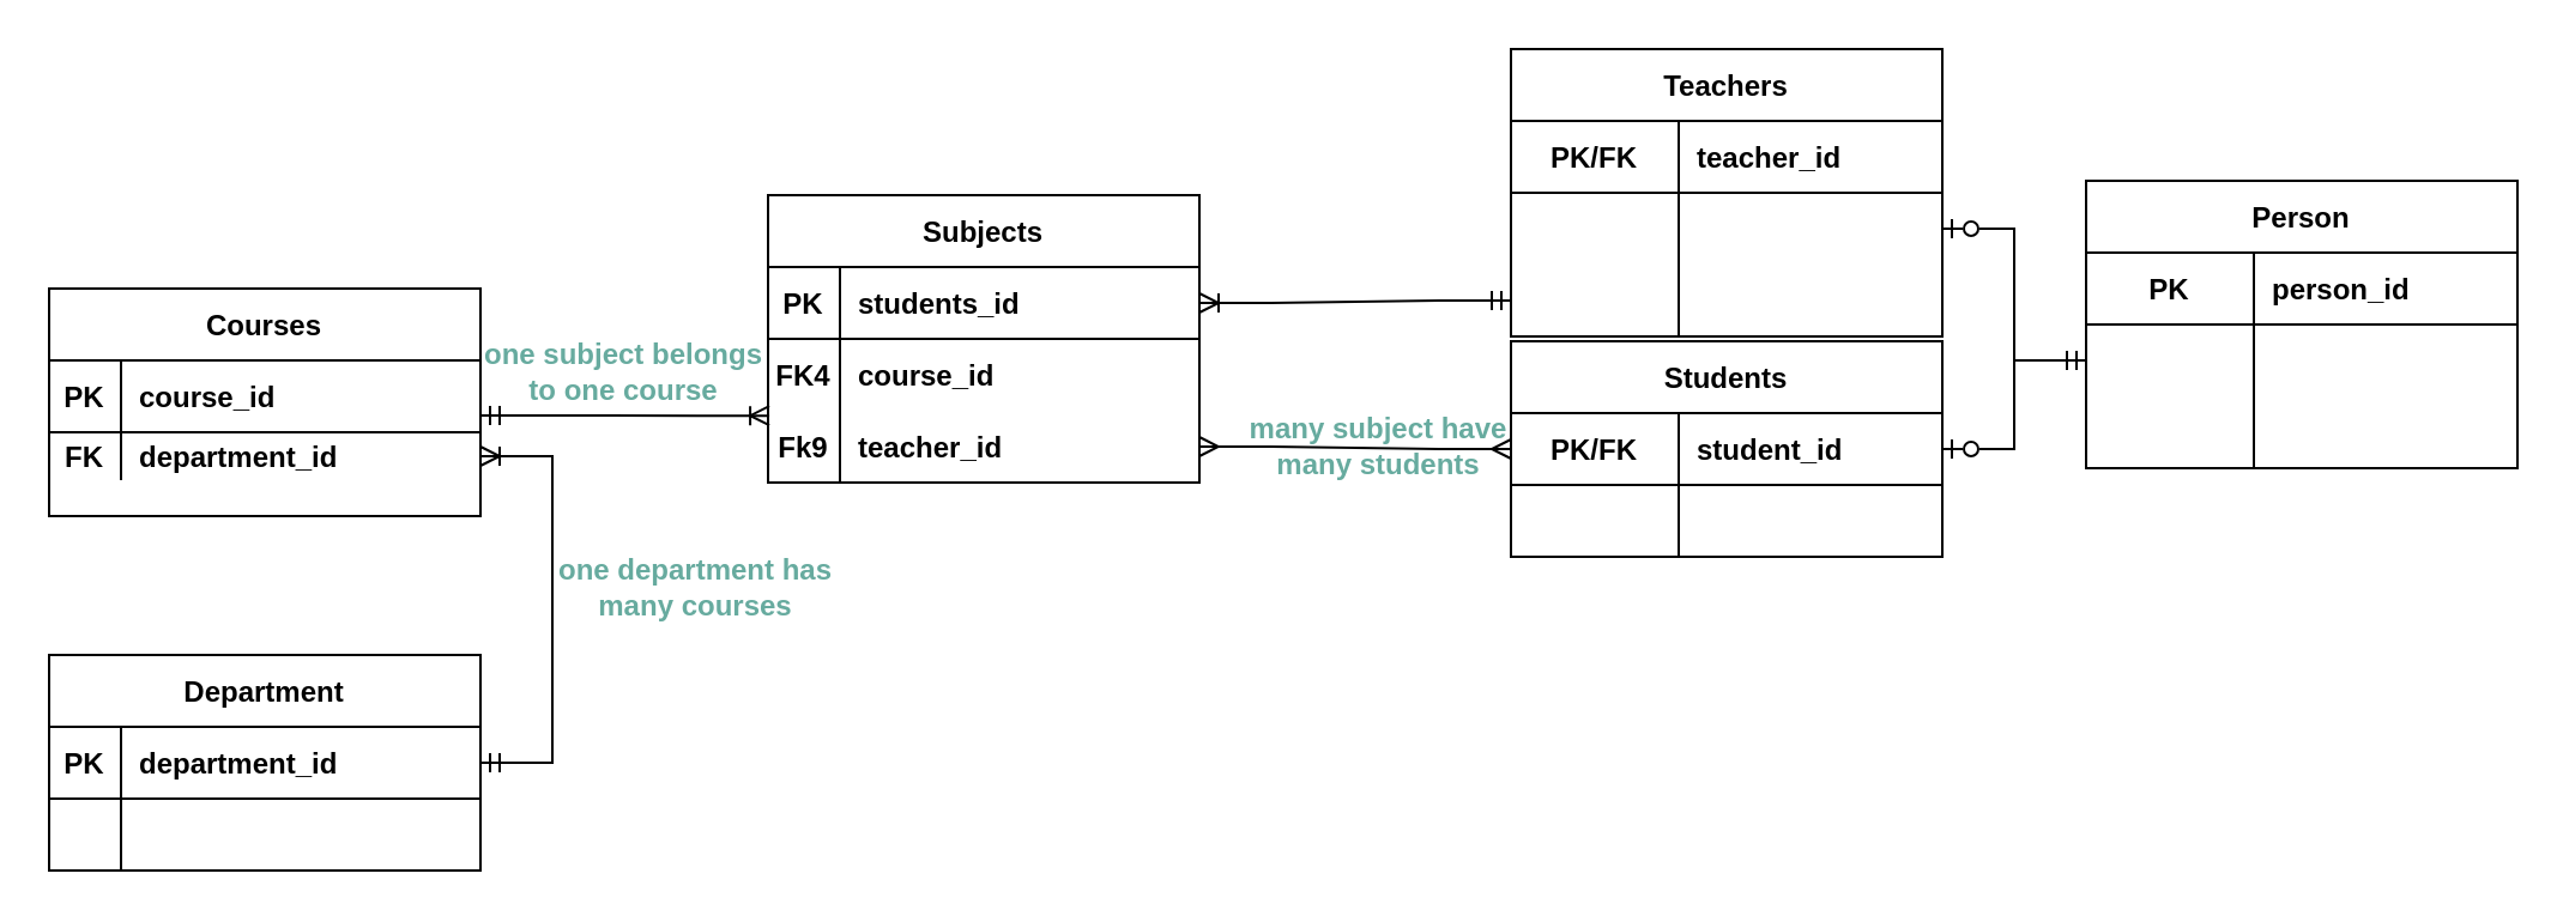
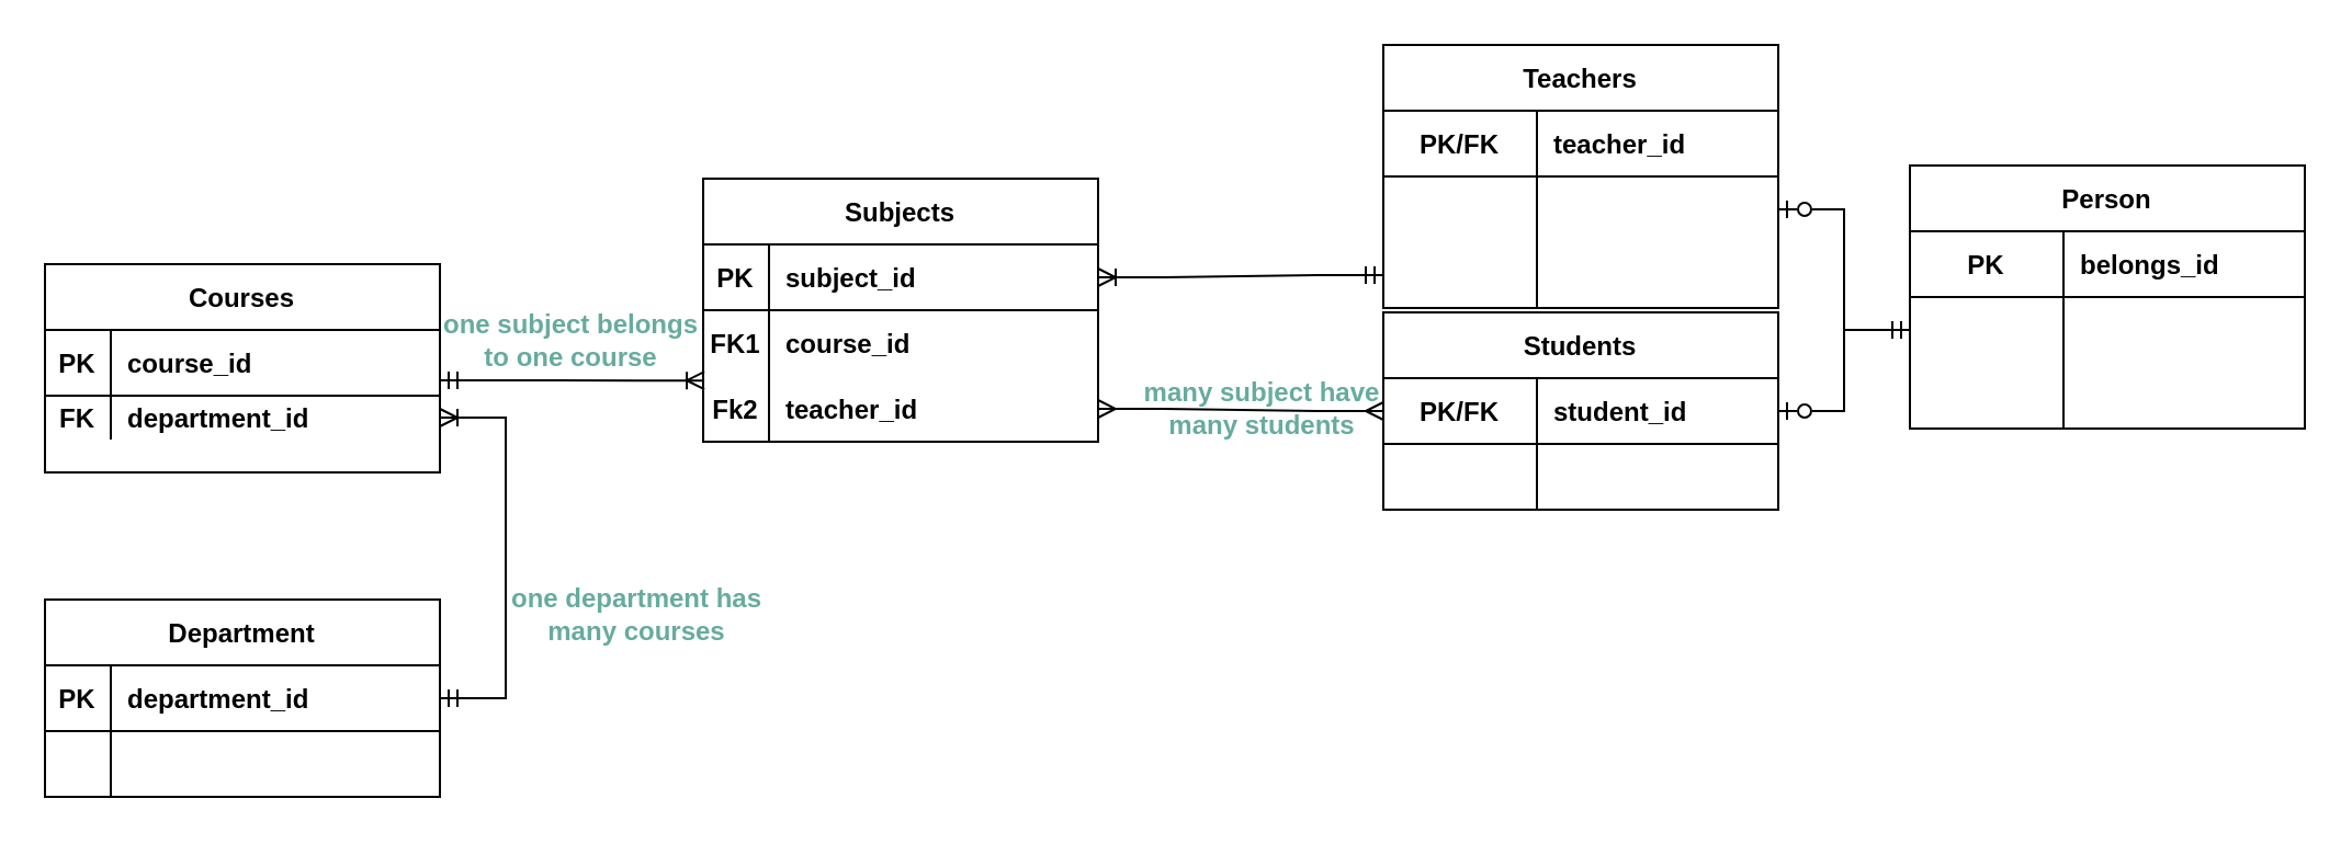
  <mxCell id="0" />
  <mxCell id="1" parent="0" />
  <mxCell id="2" value="Subjects" style="shape=table;startSize=30;container=1;collapsible=1;childLayout=tableLayout;fixedRows=1;rowLines=0;fontStyle=1;align=center;resizeLast=1;" parent="1" vertex="1"><mxGeometry x="320" y="81" width="180" height="120" as="geometry" /></mxCell>
  <mxCell id="3" value="" style="shape=tableRow;horizontal=0;startSize=0;swimlaneHead=0;swimlaneBody=0;fillColor=none;collapsible=0;dropTarget=0;points=[[0,0.5],[1,0.5]];portConstraint=eastwest;top=0;left=0;right=0;bottom=1;fontStyle=1" parent="2" vertex="1"><mxGeometry y="30" width="180" height="30" as="geometry" /></mxCell>
  <mxCell id="4" value="PK" style="shape=partialRectangle;connectable=0;fillColor=none;top=0;left=0;bottom=0;right=0;fontStyle=1;overflow=hidden;" parent="3" vertex="1"><mxGeometry width="30" height="30" as="geometry"><mxRectangle width="30" height="30" as="alternateBounds" /></mxGeometry></mxCell>
- <mxCell id="5" value="students_id" style="shape=partialRectangle;connectable=0;fillColor=none;top=0;left=0;bottom=0;right=0;align=left;spacingLeft=6;fontStyle=1;overflow=hidden;" parent="3" vertex="1"><mxGeometry x="30" width="150" height="30" as="geometry"><mxRectangle width="150" height="30" as="alternateBounds" /></mxGeometry></mxCell>
+ <mxCell id="5" value="subject_id" style="shape=partialRectangle;connectable=0;fillColor=none;top=0;left=0;bottom=0;right=0;align=left;spacingLeft=6;fontStyle=1;overflow=hidden;" parent="3" vertex="1"><mxGeometry x="30" width="150" height="30" as="geometry"><mxRectangle width="150" height="30" as="alternateBounds" /></mxGeometry></mxCell>
  <mxCell id="6" value="" style="shape=tableRow;horizontal=0;startSize=0;swimlaneHead=0;swimlaneBody=0;fillColor=none;collapsible=0;dropTarget=0;points=[[0,0.5],[1,0.5]];portConstraint=eastwest;top=0;left=0;right=0;bottom=0;fontStyle=1" parent="2" vertex="1"><mxGeometry y="60" width="180" height="30" as="geometry" /></mxCell>
- <mxCell id="7" value="FK4" style="shape=partialRectangle;connectable=0;fillColor=none;top=0;left=0;bottom=0;right=0;editable=1;overflow=hidden;fontStyle=1" parent="6" vertex="1"><mxGeometry width="30" height="30" as="geometry"><mxRectangle width="30" height="30" as="alternateBounds" /></mxGeometry></mxCell>
+ <mxCell id="7" value="FK1" style="shape=partialRectangle;connectable=0;fillColor=none;top=0;left=0;bottom=0;right=0;editable=1;overflow=hidden;fontStyle=1" parent="6" vertex="1"><mxGeometry width="30" height="30" as="geometry"><mxRectangle width="30" height="30" as="alternateBounds" /></mxGeometry></mxCell>
  <mxCell id="8" value="course_id" style="shape=partialRectangle;connectable=0;fillColor=none;top=0;left=0;bottom=0;right=0;align=left;spacingLeft=6;overflow=hidden;fontStyle=1" parent="6" vertex="1"><mxGeometry x="30" width="150" height="30" as="geometry"><mxRectangle width="150" height="30" as="alternateBounds" /></mxGeometry></mxCell>
  <mxCell id="9" value="" style="shape=tableRow;horizontal=0;startSize=0;swimlaneHead=0;swimlaneBody=0;fillColor=none;collapsible=0;dropTarget=0;points=[[0,0.5],[1,0.5]];portConstraint=eastwest;top=0;left=0;right=0;bottom=0;fontStyle=1" parent="2" vertex="1"><mxGeometry y="90" width="180" height="30" as="geometry" /></mxCell>
- <mxCell id="10" value="Fk9" style="shape=partialRectangle;connectable=0;fillColor=none;top=0;left=0;bottom=0;right=0;editable=1;overflow=hidden;fontStyle=1" parent="9" vertex="1"><mxGeometry width="30" height="30" as="geometry"><mxRectangle width="30" height="30" as="alternateBounds" /></mxGeometry></mxCell>
+ <mxCell id="10" value="Fk2" style="shape=partialRectangle;connectable=0;fillColor=none;top=0;left=0;bottom=0;right=0;editable=1;overflow=hidden;fontStyle=1" parent="9" vertex="1"><mxGeometry width="30" height="30" as="geometry"><mxRectangle width="30" height="30" as="alternateBounds" /></mxGeometry></mxCell>
  <mxCell id="11" value="teacher_id" style="shape=partialRectangle;connectable=0;fillColor=none;top=0;left=0;bottom=0;right=0;align=left;spacingLeft=6;overflow=hidden;fontStyle=1" parent="9" vertex="1"><mxGeometry x="30" width="150" height="30" as="geometry"><mxRectangle width="150" height="30" as="alternateBounds" /></mxGeometry></mxCell>
  <mxCell id="12" value="Courses" style="shape=table;startSize=30;container=1;collapsible=1;childLayout=tableLayout;fixedRows=1;rowLines=0;fontStyle=1;align=center;resizeLast=1;" parent="1" vertex="1"><mxGeometry x="20" y="120" width="180" height="95" as="geometry" /></mxCell>
  <mxCell id="13" value="" style="shape=tableRow;horizontal=0;startSize=0;swimlaneHead=0;swimlaneBody=0;fillColor=none;collapsible=0;dropTarget=0;points=[[0,0.5],[1,0.5]];portConstraint=eastwest;top=0;left=0;right=0;bottom=1;fontStyle=1" parent="12" vertex="1"><mxGeometry y="30" width="180" height="30" as="geometry" /></mxCell>
  <mxCell id="14" value="PK" style="shape=partialRectangle;connectable=0;fillColor=none;top=0;left=0;bottom=0;right=0;fontStyle=1;overflow=hidden;" parent="13" vertex="1"><mxGeometry width="30" height="30" as="geometry"><mxRectangle width="30" height="30" as="alternateBounds" /></mxGeometry></mxCell>
  <mxCell id="15" value="course_id" style="shape=partialRectangle;connectable=0;fillColor=none;top=0;left=0;bottom=0;right=0;align=left;spacingLeft=6;fontStyle=1;overflow=hidden;" parent="13" vertex="1"><mxGeometry x="30" width="150" height="30" as="geometry"><mxRectangle width="150" height="30" as="alternateBounds" /></mxGeometry></mxCell>
  <mxCell id="16" value="" style="shape=tableRow;horizontal=0;startSize=0;swimlaneHead=0;swimlaneBody=0;fillColor=none;collapsible=0;dropTarget=0;points=[[0,0.5],[1,0.5]];portConstraint=eastwest;top=0;left=0;right=0;bottom=0;fontStyle=1" parent="12" vertex="1"><mxGeometry y="60" width="180" height="20" as="geometry" /></mxCell>
  <mxCell id="17" value="FK" style="shape=partialRectangle;connectable=0;fillColor=none;top=0;left=0;bottom=0;right=0;editable=1;overflow=hidden;fontStyle=1" parent="16" vertex="1"><mxGeometry width="30" height="20" as="geometry"><mxRectangle width="30" height="20" as="alternateBounds" /></mxGeometry></mxCell>
  <mxCell id="18" value="department_id" style="shape=partialRectangle;connectable=0;fillColor=none;top=0;left=0;bottom=0;right=0;align=left;spacingLeft=6;overflow=hidden;fontStyle=1" parent="16" vertex="1"><mxGeometry x="30" width="150" height="20" as="geometry"><mxRectangle width="150" height="20" as="alternateBounds" /></mxGeometry></mxCell>
  <mxCell id="19" value="Department" style="shape=table;startSize=30;container=1;collapsible=1;childLayout=tableLayout;fixedRows=1;rowLines=0;fontStyle=1;align=center;resizeLast=1;" parent="1" vertex="1"><mxGeometry x="20" y="273" width="180" height="90" as="geometry"><mxRectangle x="-960" y="240" width="110" height="30" as="alternateBounds" /></mxGeometry></mxCell>
  <mxCell id="20" value="" style="shape=tableRow;horizontal=0;startSize=0;swimlaneHead=0;swimlaneBody=0;fillColor=none;collapsible=0;dropTarget=0;points=[[0,0.5],[1,0.5]];portConstraint=eastwest;top=0;left=0;right=0;bottom=1;fontStyle=1" parent="19" vertex="1"><mxGeometry y="30" width="180" height="30" as="geometry" /></mxCell>
  <mxCell id="21" value="PK" style="shape=partialRectangle;connectable=0;fillColor=none;top=0;left=0;bottom=0;right=0;fontStyle=1;overflow=hidden;" parent="20" vertex="1"><mxGeometry width="30" height="30" as="geometry"><mxRectangle width="30" height="30" as="alternateBounds" /></mxGeometry></mxCell>
  <mxCell id="22" value="department_id" style="shape=partialRectangle;connectable=0;fillColor=none;top=0;left=0;bottom=0;right=0;align=left;spacingLeft=6;fontStyle=1;overflow=hidden;" parent="20" vertex="1"><mxGeometry x="30" width="150" height="30" as="geometry"><mxRectangle width="150" height="30" as="alternateBounds" /></mxGeometry></mxCell>
  <mxCell id="23" value="" style="shape=tableRow;horizontal=0;startSize=0;swimlaneHead=0;swimlaneBody=0;fillColor=none;collapsible=0;dropTarget=0;points=[[0,0.5],[1,0.5]];portConstraint=eastwest;top=0;left=0;right=0;bottom=0;fontStyle=1" parent="19" vertex="1"><mxGeometry y="60" width="180" height="30" as="geometry" /></mxCell>
  <mxCell id="24" value="" style="shape=partialRectangle;connectable=0;fillColor=none;top=0;left=0;bottom=0;right=0;editable=1;overflow=hidden;fontStyle=1" parent="23" vertex="1"><mxGeometry width="30" height="30" as="geometry"><mxRectangle width="30" height="30" as="alternateBounds" /></mxGeometry></mxCell>
  <mxCell id="25" value="" style="shape=partialRectangle;connectable=0;fillColor=none;top=0;left=0;bottom=0;right=0;align=left;spacingLeft=6;overflow=hidden;fontStyle=1" parent="23" vertex="1"><mxGeometry x="30" width="150" height="30" as="geometry"><mxRectangle width="150" height="30" as="alternateBounds" /></mxGeometry></mxCell>
  <mxCell id="26" value="Teachers" style="shape=table;startSize=30;container=1;collapsible=1;childLayout=tableLayout;fixedRows=1;rowLines=0;fontStyle=1;align=center;resizeLast=1;" parent="1" vertex="1"><mxGeometry x="630" y="20" width="180" height="120" as="geometry" /></mxCell>
  <mxCell id="27" value="" style="shape=tableRow;horizontal=0;startSize=0;swimlaneHead=0;swimlaneBody=0;fillColor=none;collapsible=0;dropTarget=0;points=[[0,0.5],[1,0.5]];portConstraint=eastwest;top=0;left=0;right=0;bottom=1;fontStyle=1" parent="26" vertex="1"><mxGeometry y="30" width="180" height="30" as="geometry" /></mxCell>
  <mxCell id="28" value="PK/FK" style="shape=partialRectangle;connectable=0;fillColor=none;top=0;left=0;bottom=0;right=0;fontStyle=1;overflow=hidden;" parent="27" vertex="1"><mxGeometry width="70" height="30" as="geometry"><mxRectangle width="70" height="30" as="alternateBounds" /></mxGeometry></mxCell>
  <mxCell id="29" value="teacher_id" style="shape=partialRectangle;connectable=0;fillColor=none;top=0;left=0;bottom=0;right=0;align=left;spacingLeft=6;fontStyle=1;overflow=hidden;" parent="27" vertex="1"><mxGeometry x="70" width="110" height="30" as="geometry"><mxRectangle width="110" height="30" as="alternateBounds" /></mxGeometry></mxCell>
  <mxCell id="30" value="" style="shape=tableRow;horizontal=0;startSize=0;swimlaneHead=0;swimlaneBody=0;fillColor=none;collapsible=0;dropTarget=0;points=[[0,0.5],[1,0.5]];portConstraint=eastwest;top=0;left=0;right=0;bottom=0;fontStyle=1" parent="26" vertex="1"><mxGeometry y="60" width="180" height="30" as="geometry" /></mxCell>
  <mxCell id="31" value="" style="shape=partialRectangle;connectable=0;fillColor=none;top=0;left=0;bottom=0;right=0;editable=1;overflow=hidden;fontStyle=1" parent="30" vertex="1"><mxGeometry width="70" height="30" as="geometry"><mxRectangle width="70" height="30" as="alternateBounds" /></mxGeometry></mxCell>
  <mxCell id="32" value="" style="shape=partialRectangle;connectable=0;fillColor=none;top=0;left=0;bottom=0;right=0;align=left;spacingLeft=6;overflow=hidden;fontStyle=1" parent="30" vertex="1"><mxGeometry x="70" width="110" height="30" as="geometry"><mxRectangle width="110" height="30" as="alternateBounds" /></mxGeometry></mxCell>
  <mxCell id="33" value="" style="shape=tableRow;horizontal=0;startSize=0;swimlaneHead=0;swimlaneBody=0;fillColor=none;collapsible=0;dropTarget=0;points=[[0,0.5],[1,0.5]];portConstraint=eastwest;top=0;left=0;right=0;bottom=0;fontStyle=1" parent="26" vertex="1"><mxGeometry y="90" width="180" height="30" as="geometry" /></mxCell>
  <mxCell id="34" value="" style="shape=partialRectangle;connectable=0;fillColor=none;top=0;left=0;bottom=0;right=0;editable=1;overflow=hidden;fontStyle=1" parent="33" vertex="1"><mxGeometry width="70" height="30" as="geometry"><mxRectangle width="70" height="30" as="alternateBounds" /></mxGeometry></mxCell>
  <mxCell id="35" value="" style="shape=partialRectangle;connectable=0;fillColor=none;top=0;left=0;bottom=0;right=0;align=left;spacingLeft=6;overflow=hidden;fontStyle=1" parent="33" vertex="1"><mxGeometry x="70" width="110" height="30" as="geometry"><mxRectangle width="110" height="30" as="alternateBounds" /></mxGeometry></mxCell>
  <mxCell id="36" value="Students" style="shape=table;startSize=30;container=1;collapsible=1;childLayout=tableLayout;fixedRows=1;rowLines=0;fontStyle=1;align=center;resizeLast=1;" parent="1" vertex="1"><mxGeometry x="630" y="142" width="180" height="90" as="geometry" /></mxCell>
  <mxCell id="37" value="" style="shape=tableRow;horizontal=0;startSize=0;swimlaneHead=0;swimlaneBody=0;fillColor=none;collapsible=0;dropTarget=0;points=[[0,0.5],[1,0.5]];portConstraint=eastwest;top=0;left=0;right=0;bottom=1;fontStyle=1" parent="36" vertex="1"><mxGeometry y="30" width="180" height="30" as="geometry" /></mxCell>
  <mxCell id="38" value="PK/FK" style="shape=partialRectangle;connectable=0;fillColor=none;top=0;left=0;bottom=0;right=0;fontStyle=1;overflow=hidden;" parent="37" vertex="1"><mxGeometry width="70" height="30" as="geometry"><mxRectangle width="70" height="30" as="alternateBounds" /></mxGeometry></mxCell>
  <mxCell id="39" value="student_id" style="shape=partialRectangle;connectable=0;fillColor=none;top=0;left=0;bottom=0;right=0;align=left;spacingLeft=6;fontStyle=1;overflow=hidden;" parent="37" vertex="1"><mxGeometry x="70" width="110" height="30" as="geometry"><mxRectangle width="110" height="30" as="alternateBounds" /></mxGeometry></mxCell>
  <mxCell id="40" value="" style="shape=tableRow;horizontal=0;startSize=0;swimlaneHead=0;swimlaneBody=0;fillColor=none;collapsible=0;dropTarget=0;points=[[0,0.5],[1,0.5]];portConstraint=eastwest;top=0;left=0;right=0;bottom=0;fontStyle=1" parent="36" vertex="1"><mxGeometry y="60" width="180" height="30" as="geometry" /></mxCell>
  <mxCell id="41" value="" style="shape=partialRectangle;connectable=0;fillColor=none;top=0;left=0;bottom=0;right=0;editable=1;overflow=hidden;fontStyle=1" parent="40" vertex="1"><mxGeometry width="70" height="30" as="geometry"><mxRectangle width="70" height="30" as="alternateBounds" /></mxGeometry></mxCell>
  <mxCell id="42" value="" style="shape=partialRectangle;connectable=0;fillColor=none;top=0;left=0;bottom=0;right=0;align=left;spacingLeft=6;overflow=hidden;fontStyle=1" parent="40" vertex="1"><mxGeometry x="70" width="110" height="30" as="geometry"><mxRectangle width="110" height="30" as="alternateBounds" /></mxGeometry></mxCell>
  <mxCell id="43" value="Person" style="shape=table;startSize=30;container=1;collapsible=1;childLayout=tableLayout;fixedRows=1;rowLines=0;fontStyle=1;align=center;resizeLast=1;" parent="1" vertex="1"><mxGeometry x="870" y="75" width="180" height="120" as="geometry" /></mxCell>
  <mxCell id="44" value="" style="shape=tableRow;horizontal=0;startSize=0;swimlaneHead=0;swimlaneBody=0;fillColor=none;collapsible=0;dropTarget=0;points=[[0,0.5],[1,0.5]];portConstraint=eastwest;top=0;left=0;right=0;bottom=1;fontStyle=1" parent="43" vertex="1"><mxGeometry y="30" width="180" height="30" as="geometry" /></mxCell>
  <mxCell id="45" value="PK" style="shape=partialRectangle;connectable=0;fillColor=none;top=0;left=0;bottom=0;right=0;fontStyle=1;overflow=hidden;" parent="44" vertex="1"><mxGeometry width="70" height="30" as="geometry"><mxRectangle width="70" height="30" as="alternateBounds" /></mxGeometry></mxCell>
- <mxCell id="46" value="person_id" style="shape=partialRectangle;connectable=0;fillColor=none;top=0;left=0;bottom=0;right=0;align=left;spacingLeft=6;fontStyle=1;overflow=hidden;" parent="44" vertex="1"><mxGeometry x="70" width="110" height="30" as="geometry"><mxRectangle width="110" height="30" as="alternateBounds" /></mxGeometry></mxCell>
+ <mxCell id="46" value="belongs_id" style="shape=partialRectangle;connectable=0;fillColor=none;top=0;left=0;bottom=0;right=0;align=left;spacingLeft=6;fontStyle=1;overflow=hidden;" parent="44" vertex="1"><mxGeometry x="70" width="110" height="30" as="geometry"><mxRectangle width="110" height="30" as="alternateBounds" /></mxGeometry></mxCell>
  <mxCell id="47" value="" style="shape=tableRow;horizontal=0;startSize=0;swimlaneHead=0;swimlaneBody=0;fillColor=none;collapsible=0;dropTarget=0;points=[[0,0.5],[1,0.5]];portConstraint=eastwest;top=0;left=0;right=0;bottom=0;fontStyle=1" parent="43" vertex="1"><mxGeometry y="60" width="180" height="30" as="geometry" /></mxCell>
  <mxCell id="48" value="" style="shape=partialRectangle;connectable=0;fillColor=none;top=0;left=0;bottom=0;right=0;editable=1;overflow=hidden;fontStyle=1" parent="47" vertex="1"><mxGeometry width="70" height="30" as="geometry"><mxRectangle width="70" height="30" as="alternateBounds" /></mxGeometry></mxCell>
  <mxCell id="49" value="" style="shape=partialRectangle;connectable=0;fillColor=none;top=0;left=0;bottom=0;right=0;align=left;spacingLeft=6;overflow=hidden;fontStyle=1" parent="47" vertex="1"><mxGeometry x="70" width="110" height="30" as="geometry"><mxRectangle width="110" height="30" as="alternateBounds" /></mxGeometry></mxCell>
  <mxCell id="50" value="" style="shape=tableRow;horizontal=0;startSize=0;swimlaneHead=0;swimlaneBody=0;fillColor=none;collapsible=0;dropTarget=0;points=[[0,0.5],[1,0.5]];portConstraint=eastwest;top=0;left=0;right=0;bottom=0;fontStyle=1" parent="43" vertex="1"><mxGeometry y="90" width="180" height="30" as="geometry" /></mxCell>
  <mxCell id="51" value="" style="shape=partialRectangle;connectable=0;fillColor=none;top=0;left=0;bottom=0;right=0;editable=1;overflow=hidden;fontStyle=1" parent="50" vertex="1"><mxGeometry width="70" height="30" as="geometry"><mxRectangle width="70" height="30" as="alternateBounds" /></mxGeometry></mxCell>
  <mxCell id="52" value="" style="shape=partialRectangle;connectable=0;fillColor=none;top=0;left=0;bottom=0;right=0;align=left;spacingLeft=6;overflow=hidden;fontStyle=1" parent="50" vertex="1"><mxGeometry x="70" width="110" height="30" as="geometry"><mxRectangle width="110" height="30" as="alternateBounds" /></mxGeometry></mxCell>
  <mxCell id="53" value="" style="edgeStyle=entityRelationEdgeStyle;fontSize=12;html=1;endArrow=ERoneToMany;rounded=0;entryX=1;entryY=0.5;entryDx=0;entryDy=0;startArrow=ERmandOne;startFill=0;exitX=1;exitY=0.5;exitDx=0;exitDy=0;" parent="1" source="20" target="16" edge="1"><mxGeometry width="100" height="100" relative="1" as="geometry"><mxPoint x="230" y="303" as="sourcePoint" /><mxPoint x="-120" y="143" as="targetPoint" /></mxGeometry></mxCell>
  <mxCell id="54" value="" style="edgeStyle=entityRelationEdgeStyle;fontSize=12;html=1;endArrow=ERoneToMany;rounded=0;exitX=1;exitY=0.767;exitDx=0;exitDy=0;entryX=0.003;entryY=0.069;entryDx=0;entryDy=0;startArrow=ERmandOne;startFill=0;entryPerimeter=0;exitPerimeter=0;" parent="1" source="13" target="9" edge="1"><mxGeometry width="100" height="100" relative="1" as="geometry"><mxPoint x="150" y="225" as="sourcePoint" /><mxPoint x="150" y="425" as="targetPoint" /></mxGeometry></mxCell>
  <mxCell id="55" value="" style="edgeStyle=entityRelationEdgeStyle;fontSize=12;html=1;endArrow=ERoneToMany;rounded=0;exitX=0;exitY=0.5;exitDx=0;exitDy=0;entryX=1;entryY=0.5;entryDx=0;entryDy=0;startArrow=ERmandOne;startFill=0;" parent="1" source="33" target="3" edge="1"><mxGeometry width="100" height="100" relative="1" as="geometry"><mxPoint x="660" y="435" as="sourcePoint" /><mxPoint x="560" y="10" as="targetPoint" /></mxGeometry></mxCell>
  <mxCell id="56" value="" style="edgeStyle=entityRelationEdgeStyle;fontSize=12;html=1;endArrow=ERmandOne;endFill=0;rounded=0;exitX=1;exitY=0.5;exitDx=0;exitDy=0;startArrow=ERzeroToOne;startFill=0;entryX=0;entryY=0.5;entryDx=0;entryDy=0;" parent="1" source="30" target="47" edge="1"><mxGeometry width="100" height="100" relative="1" as="geometry"><mxPoint x="1083" y="-35.59" as="sourcePoint" /><mxPoint x="1203" y="-35.59" as="targetPoint" /></mxGeometry></mxCell>
  <mxCell id="57" value="" style="edgeStyle=entityRelationEdgeStyle;fontSize=12;html=1;endArrow=ERmandOne;endFill=0;rounded=0;exitX=1;exitY=0.5;exitDx=0;exitDy=0;startArrow=ERzeroToOne;startFill=0;entryX=0;entryY=0.5;entryDx=0;entryDy=0;" parent="1" source="37" target="47" edge="1"><mxGeometry width="100" height="100" relative="1" as="geometry"><mxPoint x="1153" y="235" as="sourcePoint" /><mxPoint x="1203" y="-35" as="targetPoint" /></mxGeometry></mxCell>
  <mxCell id="58" value="" style="edgeStyle=entityRelationEdgeStyle;fontSize=12;html=1;endArrow=ERmany;startArrow=ERmany;rounded=0;exitX=1;exitY=0.5;exitDx=0;exitDy=0;entryX=0;entryY=0.5;entryDx=0;entryDy=0;" parent="1" source="9" target="37" edge="1"><mxGeometry width="100" height="100" relative="1" as="geometry"><mxPoint x="580" y="135" as="sourcePoint" /><mxPoint x="630" y="210" as="targetPoint" /></mxGeometry></mxCell>
- <mxCell id="59" value="one department has many courses" style="text;html=1;strokeColor=none;fillColor=none;align=center;verticalAlign=middle;whiteSpace=wrap;rounded=0;fontColor=#67AB9F;fontStyle=1" parent="1" vertex="1"><mxGeometry x="230" y="230" width="120" height="30" as="geometry" /></mxCell>
+ <mxCell id="59" value="one department has many courses" style="text;html=1;strokeColor=none;fillColor=none;align=center;verticalAlign=middle;whiteSpace=wrap;rounded=0;fontColor=#67AB9F;fontStyle=1" parent="1" vertex="1"><mxGeometry x="230" y="265" width="120" height="30" as="geometry" /></mxCell>
  <mxCell id="60" value="one subject belongs to one course" style="text;html=1;strokeColor=none;fillColor=none;align=center;verticalAlign=middle;whiteSpace=wrap;rounded=0;flipH=1;flipV=0;rotation=0;fontColor=#67AB9F;fontStyle=1" parent="1" vertex="1"><mxGeometry x="200" y="140" width="120" height="30" as="geometry" /></mxCell>
  <mxCell id="61" value="many subject have many students" style="text;html=1;strokeColor=none;fillColor=none;align=center;verticalAlign=middle;whiteSpace=wrap;rounded=0;fontColor=#67AB9F;fontStyle=1" parent="1" vertex="1"><mxGeometry x="510" y="171" width="130" height="30" as="geometry" /></mxCell>
